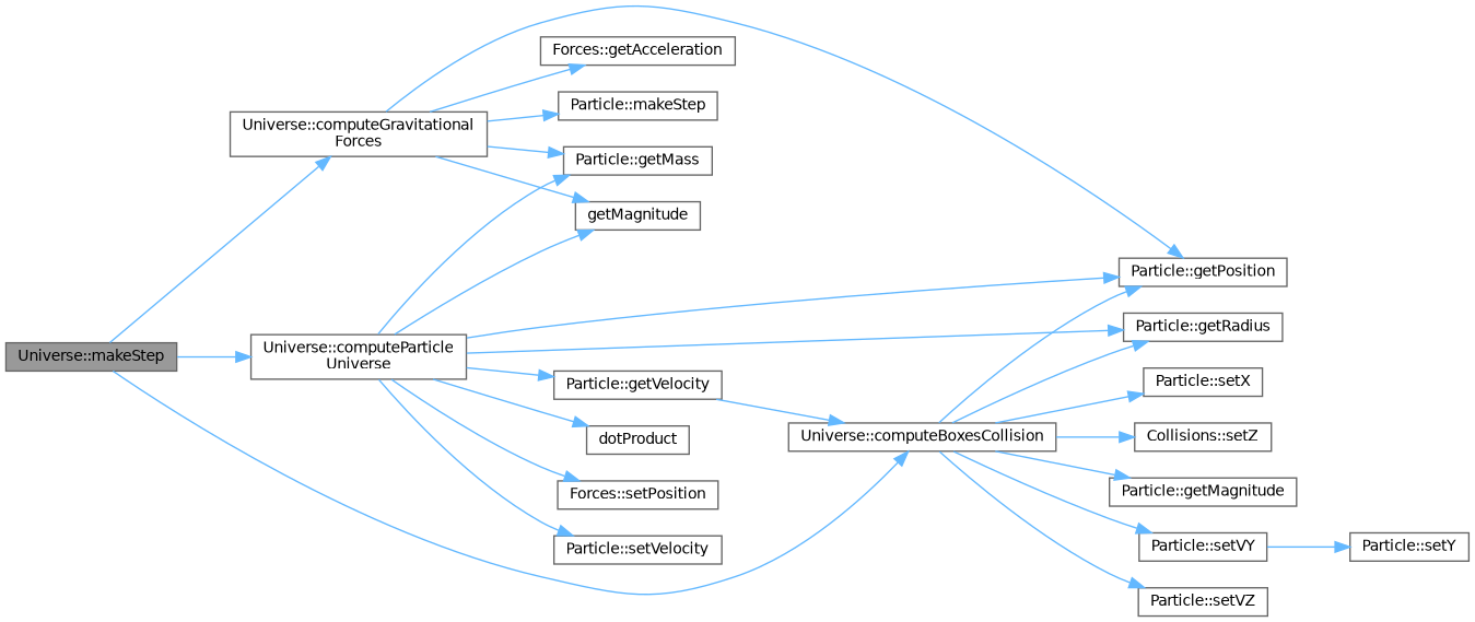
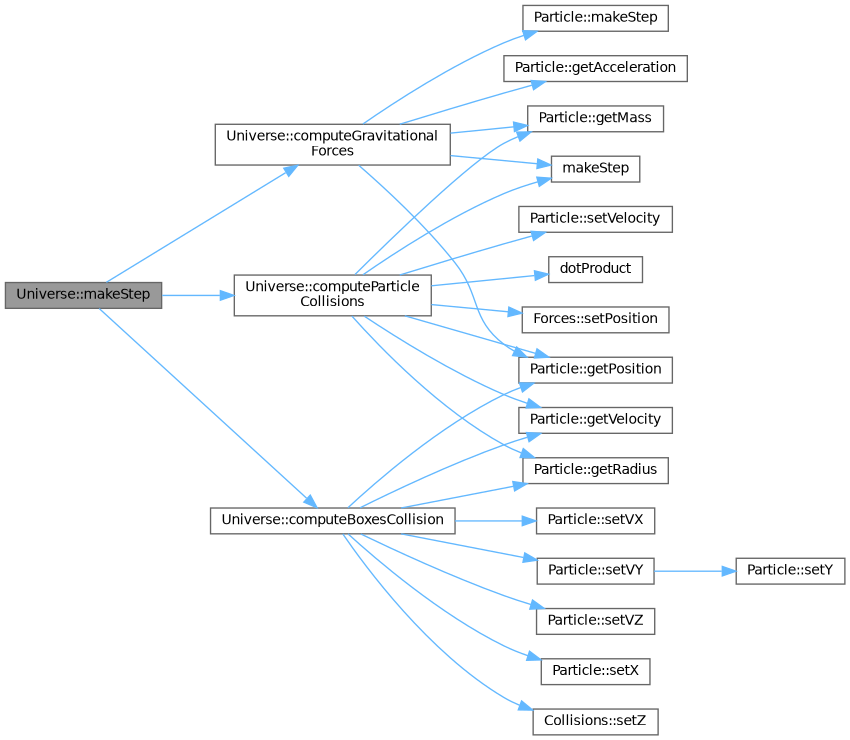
  digraph {
    rankdir=LR
    node [color=grey40 fillcolor=white fontname=Helvetica fontsize=10 shape=box style=filled]
    edge [color=steelblue1 fontname=Helvetica fontsize=10 labelfontname=Helvetica labelfontsize=10 style=solid]
    n1 [color=gray40 fillcolor=grey60 fontcolor=black height=0.2 label="Universe::makeStep" width=0.4]
    n2 [height=0.2 label="Universe::computeBoxesCollision" width=0.4]
    n3 [height=0.2 label="Universe::computeGravitational\lForces" width=0.4]
-   n4 [height=0.2 label="Universe::computeParticle\lUniverse" width=0.4]
+   n4 [height=0.2 label="Universe::computeParticle\lCollisions" width=0.4]
    n5 [height=0.2 label="Particle::getPosition" width=0.4]
    n6 [height=0.2 label="Particle::getRadius" width=0.4]
    n7 [height=0.2 label="Particle::getVelocity" width=0.4]
-   n8 [height=0.2 label="Particle::getMagnitude" width=0.4]
+   n8 [height=0.2 label="Particle::setVX" width=0.4]
    n9 [height=0.2 label="Particle::setVY" width=0.4]
    n10 [height=0.2 label="Particle::setVZ" width=0.4]
    n11 [height=0.2 label="Particle::setX" width=0.4]
    n12 [height=0.2 label="Collisions::setZ" width=0.4]
-   n13 [height=0.2 label="Forces::getAcceleration" width=0.4]
-   n14 [height=0.2 label=getMagnitude width=0.4]
+   n13 [height=0.2 label="Particle::getAcceleration" width=0.4]
+   n14 [height=0.2 label=makeStep width=0.4]
    n15 [height=0.2 label="Particle::getMass" width=0.4]
    n16 [height=0.2 label="Particle::makeStep" width=0.4]
    n17 [height=0.2 label=dotProduct width=0.4]
    n18 [height=0.2 label="Forces::setPosition" width=0.4]
    n19 [height=0.2 label="Particle::setVelocity" width=0.4]
    n20 [height=0.2 label="Particle::setY" width=0.4]
    n1 -> n2
    n1 -> n3
    n1 -> n4
    n2 -> n5
    n2 -> n6
-   n7 -> n2
+   n2 -> n7
    n2 -> n8
    n2 -> n9
    n2 -> n10
    n2 -> n11
    n2 -> n12
    n3 -> n5
    n3 -> n13
    n3 -> n14
    n3 -> n15
    n3 -> n16
    n4 -> n5
    n4 -> n6
    n4 -> n7
    n4 -> n14
    n4 -> n15
    n4 -> n17
    n4 -> n18
    n4 -> n19
    n9 -> n20
  }
